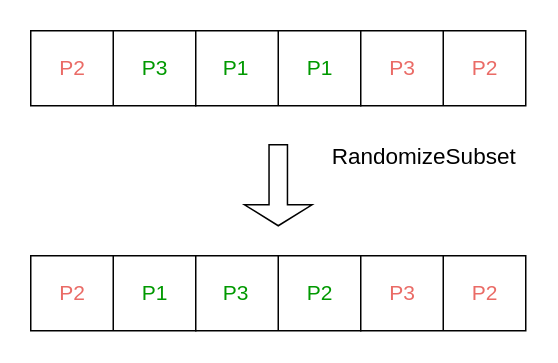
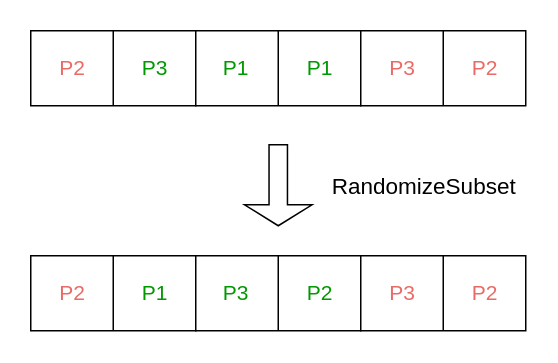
  <mxCell id="0" />
  <mxCell id="1" parent="0" />
  <mxCell id="2" value="" style="shape=process;whiteSpace=wrap;html=1;backgroundOutline=1;size=0.5;" parent="1" vertex="1"><mxGeometry x="20" y="20" width="110" height="50" as="geometry" /></mxCell>
  <mxCell id="3" value="" style="shape=process;whiteSpace=wrap;html=1;backgroundOutline=1;size=0.5;align=center;" parent="1" vertex="1"><mxGeometry x="130" y="20" width="110" height="50" as="geometry" /></mxCell>
  <mxCell id="4" value="" style="shape=process;whiteSpace=wrap;html=1;backgroundOutline=1;size=0.5;" parent="1" vertex="1"><mxGeometry x="240" y="20" width="110" height="50" as="geometry" /></mxCell>
  <mxCell id="5" value="" style="shape=singleArrow;direction=south;whiteSpace=wrap;html=1;arrowWidth=0.273;arrowSize=0.259;" parent="1" vertex="1"><mxGeometry x="162.5" y="96" width="45" height="54" as="geometry" /></mxCell>
  <mxCell id="6" value="&lt;font color=&quot;#ea6b66&quot; style=&quot;font-size: 14px;&quot;&gt;P2&lt;/font&gt;" style="text;html=1;strokeColor=none;fillColor=none;align=center;verticalAlign=middle;whiteSpace=wrap;rounded=0;" parent="1" vertex="1"><mxGeometry x="23" y="20" width="50" height="50" as="geometry" /></mxCell>
  <mxCell id="7" value="&lt;font color=&quot;#009900&quot; style=&quot;font-size: 14px;&quot;&gt;P3&lt;/font&gt;" style="text;html=1;strokeColor=none;fillColor=none;align=center;verticalAlign=middle;whiteSpace=wrap;rounded=0;" parent="1" vertex="1"><mxGeometry x="78" y="20" width="50" height="50" as="geometry" /></mxCell>
  <mxCell id="8" value="&lt;font color=&quot;#009900&quot; style=&quot;font-size: 14px;&quot;&gt;P1&lt;/font&gt;" style="text;html=1;strokeColor=none;fillColor=none;align=center;verticalAlign=middle;whiteSpace=wrap;rounded=0;" parent="1" vertex="1"><mxGeometry x="132" y="20" width="50" height="50" as="geometry" /></mxCell>
  <mxCell id="9" value="&lt;font color=&quot;#009900&quot; style=&quot;font-size: 14px;&quot;&gt;P1&lt;/font&gt;" style="text;html=1;strokeColor=none;fillColor=none;align=center;verticalAlign=middle;whiteSpace=wrap;rounded=0;" parent="1" vertex="1"><mxGeometry x="188" y="20" width="50" height="50" as="geometry" /></mxCell>
  <mxCell id="10" value="&lt;font color=&quot;#ea6b66&quot; style=&quot;font-size: 14px;&quot;&gt;P3&lt;/font&gt;" style="text;html=1;strokeColor=none;fillColor=none;align=center;verticalAlign=middle;whiteSpace=wrap;rounded=0;" parent="1" vertex="1"><mxGeometry x="243" y="20" width="50" height="50" as="geometry" /></mxCell>
  <mxCell id="11" value="&lt;font style=&quot;font-size: 14px;&quot; color=&quot;#ea6b66&quot;&gt;P2&lt;/font&gt;" style="text;html=1;strokeColor=none;fillColor=none;align=center;verticalAlign=middle;whiteSpace=wrap;rounded=0;" parent="1" vertex="1"><mxGeometry x="298" y="20" width="50" height="50" as="geometry" /></mxCell>
- <mxCell id="12" value="&lt;font style=&quot;font-size: 15px;&quot;&gt;RandomizeSubset&lt;/font&gt;" style="text;html=1;strokeColor=none;fillColor=none;align=center;verticalAlign=middle;whiteSpace=wrap;rounded=0;" parent="1" vertex="1"><mxGeometry x="215.5" y="87" width="132.5" height="32" as="geometry" /></mxCell>
+ <mxCell id="12" value="&lt;font style=&quot;font-size: 15px;&quot;&gt;RandomizeSubset&lt;/font&gt;" style="text;html=1;strokeColor=none;fillColor=none;align=center;verticalAlign=middle;whiteSpace=wrap;rounded=0;" parent="1" vertex="1"><mxGeometry x="215.5" y="107" width="132.5" height="32" as="geometry" /></mxCell>
  <mxCell id="13" value="" style="shape=process;whiteSpace=wrap;html=1;backgroundOutline=1;size=0.5;" parent="1" vertex="1"><mxGeometry x="20" y="170" width="110" height="50" as="geometry" /></mxCell>
  <mxCell id="14" value="" style="shape=process;whiteSpace=wrap;html=1;backgroundOutline=1;size=0.5;align=center;" parent="1" vertex="1"><mxGeometry x="130" y="170" width="110" height="50" as="geometry" /></mxCell>
  <mxCell id="15" value="" style="shape=process;whiteSpace=wrap;html=1;backgroundOutline=1;size=0.5;" parent="1" vertex="1"><mxGeometry x="240" y="170" width="110" height="50" as="geometry" /></mxCell>
  <mxCell id="16" value="&lt;font color=&quot;#ea6b66&quot; style=&quot;font-size: 14px;&quot;&gt;P2&lt;/font&gt;" style="text;html=1;strokeColor=none;fillColor=none;align=center;verticalAlign=middle;whiteSpace=wrap;rounded=0;" parent="1" vertex="1"><mxGeometry x="23" y="170" width="50" height="50" as="geometry" /></mxCell>
  <mxCell id="17" value="&lt;font color=&quot;#009900&quot; style=&quot;font-size: 14px;&quot;&gt;P1&lt;/font&gt;" style="text;html=1;strokeColor=none;fillColor=none;align=center;verticalAlign=middle;whiteSpace=wrap;rounded=0;" parent="1" vertex="1"><mxGeometry x="78" y="170" width="50" height="50" as="geometry" /></mxCell>
  <mxCell id="18" value="&lt;font color=&quot;#009900&quot; style=&quot;font-size: 14px;&quot;&gt;P3&lt;/font&gt;" style="text;html=1;strokeColor=none;fillColor=none;align=center;verticalAlign=middle;whiteSpace=wrap;rounded=0;" parent="1" vertex="1"><mxGeometry x="132" y="170" width="50" height="50" as="geometry" /></mxCell>
  <mxCell id="19" value="&lt;font color=&quot;#009900&quot; style=&quot;font-size: 14px;&quot;&gt;P2&lt;/font&gt;" style="text;html=1;strokeColor=none;fillColor=none;align=center;verticalAlign=middle;whiteSpace=wrap;rounded=0;" parent="1" vertex="1"><mxGeometry x="188" y="170" width="50" height="50" as="geometry" /></mxCell>
  <mxCell id="20" value="&lt;font color=&quot;#ea6b66&quot; style=&quot;font-size: 14px;&quot;&gt;P3&lt;/font&gt;" style="text;html=1;strokeColor=none;fillColor=none;align=center;verticalAlign=middle;whiteSpace=wrap;rounded=0;" parent="1" vertex="1"><mxGeometry x="243" y="170" width="50" height="50" as="geometry" /></mxCell>
  <mxCell id="21" value="&lt;font style=&quot;font-size: 14px;&quot; color=&quot;#ea6b66&quot;&gt;P2&lt;/font&gt;" style="text;html=1;strokeColor=none;fillColor=none;align=center;verticalAlign=middle;whiteSpace=wrap;rounded=0;" parent="1" vertex="1"><mxGeometry x="298" y="170" width="50" height="50" as="geometry" /></mxCell>
